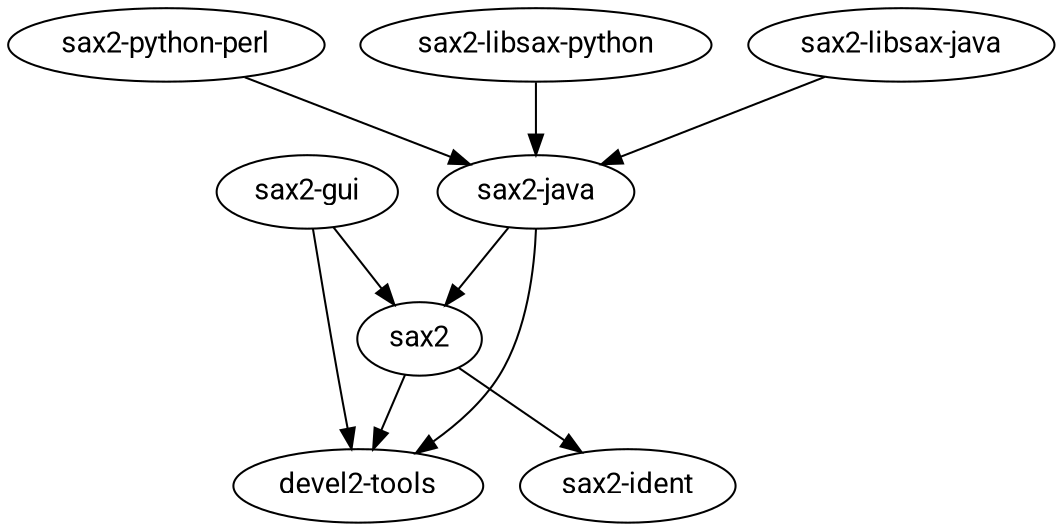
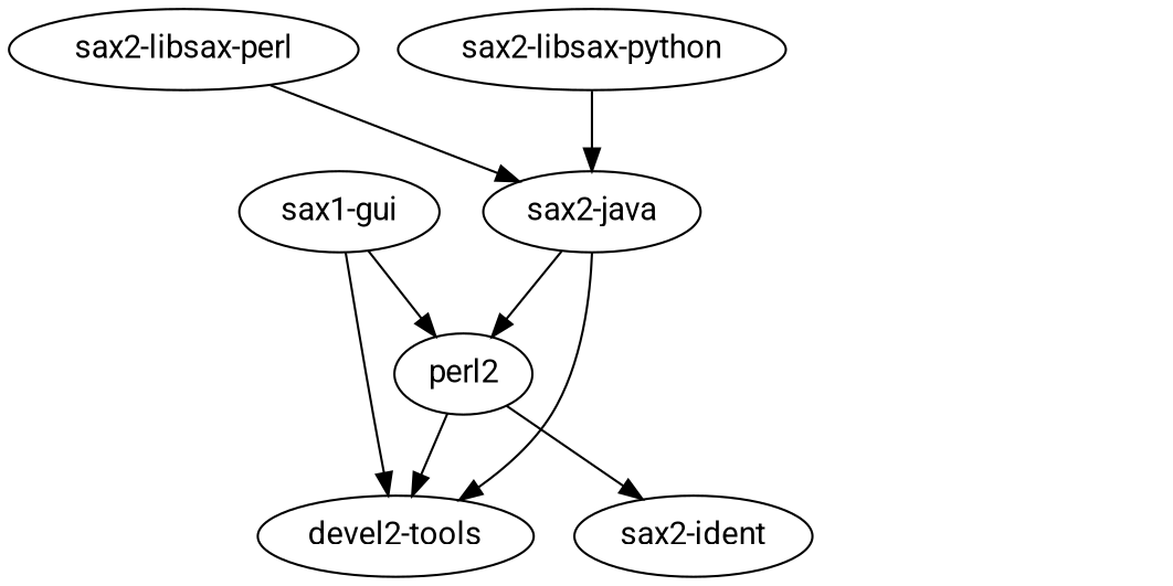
  digraph {
    fontname=Roboto
    node [fontname=Roboto]
    edge [fontname=Roboto]
-   sax2
+   sax2 [label=perl2]
    "sax2-ident"
    n3 [label="devel2-tools"]
-   "sax2-gui"
+   "sax2-gui" [label="sax1-gui"]
    n5 [label="sax2-java"]
-   "sax2-libsax-perl" [label="sax2-python-perl"]
+   "sax2-libsax-perl"
    "sax2-libsax-python"
-   "sax2-libsax-java"
    sax2 -> "sax2-ident"
    sax2 -> n3
    "sax2-gui" -> sax2
    "sax2-gui" -> n3
    n5 -> sax2
    n5 -> n3
    "sax2-libsax-perl" -> n5
    "sax2-libsax-python" -> n5
-   "sax2-libsax-java" -> n5
  }
